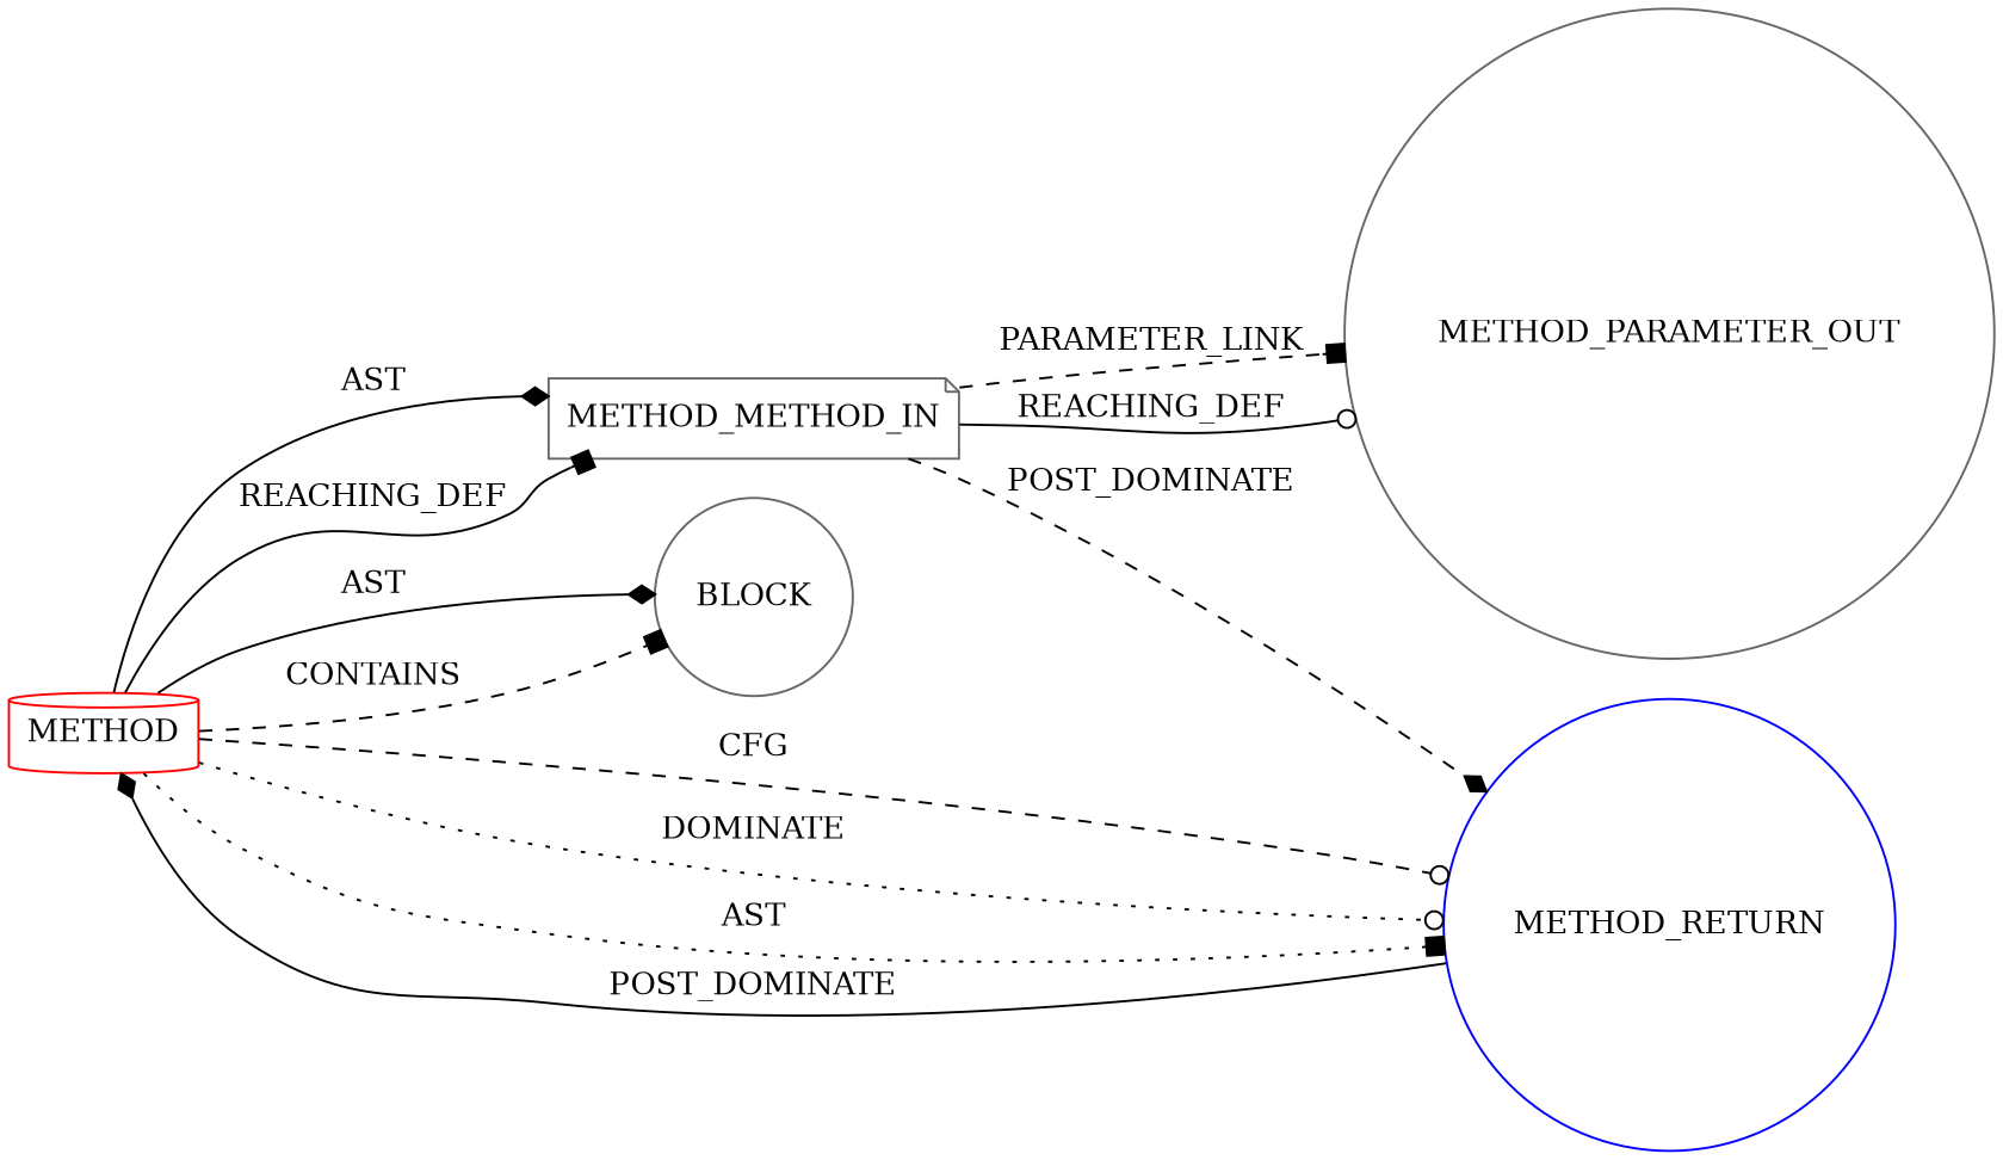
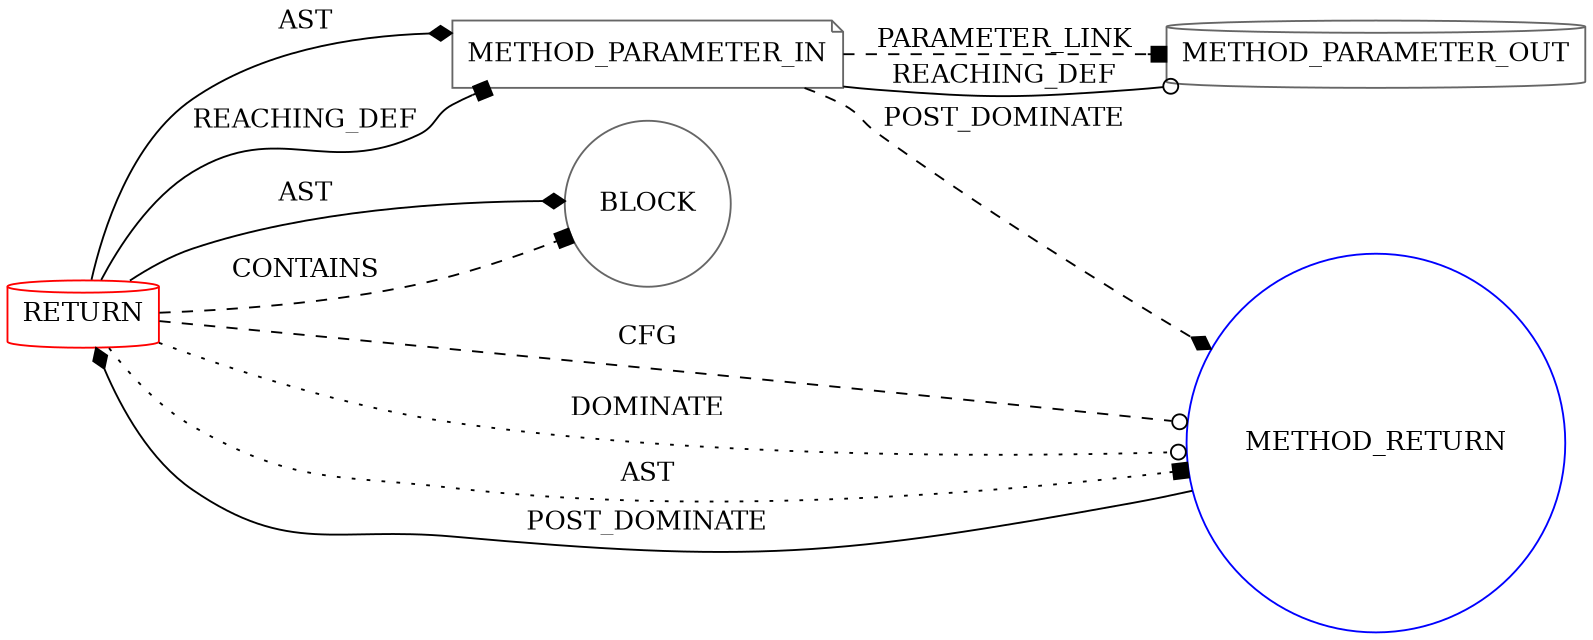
  digraph {
    rankdir=LR
    node [CODE="<empty>" ORDER=1 color=gray40 shape=cylinder EVALUATION_STRATEGY=BY_VALUE TYPE_FULL_NAME=ANY]
    edge [arrowhead=diamond style=solid]
-   n1 [AST_PARENT_FULL_NAME="<global>" AST_PARENT_TYPE=NAMESPACE_BLOCK FILENAME="<empty>" FULL_NAME=alloc_page IS_EXTERNAL=true NAME=alloc_page ORDER=0 color=red label=METHOD EVALUATION_STRATEGY="" TYPE_FULL_NAME=""]
-   n2 [CODE=p1 INDEX=1 IS_VARIADIC=false NAME=p1 label=METHOD_METHOD_IN shape=note]
+   n1 [AST_PARENT_FULL_NAME="<global>" AST_PARENT_TYPE=NAMESPACE_BLOCK FILENAME="<empty>" FULL_NAME=alloc_page IS_EXTERNAL=true NAME=alloc_page ORDER=0 color=red label=RETURN EVALUATION_STRATEGY="" TYPE_FULL_NAME=""]
+   n2 [CODE=p1 INDEX=1 IS_VARIADIC=false NAME=p1 label=METHOD_PARAMETER_IN shape=note]
    n3 [ARGUMENT_INDEX=1 label=BLOCK shape=circle EVALUATION_STRATEGY=""]
    n4 [CODE=RET ORDER=2 color=blue label=METHOD_RETURN shape=circle]
-   n5 [CODE=p1 INDEX=1 IS_VARIADIC=false NAME=p1 label=METHOD_PARAMETER_OUT shape=circle]
+   n5 [CODE=p1 INDEX=1 IS_VARIADIC=false NAME=p1 label=METHOD_PARAMETER_OUT]
    n1 -> n2 [label=AST]
    n1 -> n2 [arrowhead=box label=REACHING_DEF]
    n1 -> n3 [label=AST]
    n1 -> n3 [arrowhead=box label=CONTAINS style=dashed]
    n1 -> n4 [arrowhead=odot label=CFG style=dashed]
    n1 -> n4 [arrowhead=odot label=DOMINATE style=dotted]
    n1 -> n4 [arrowhead=box label=AST style=dotted]
    n2 -> n4 [VARIABLE=p1 label=POST_DOMINATE style=dashed]
    n2 -> n5 [arrowhead=box label=PARAMETER_LINK style=dashed]
    n2 -> n5 [VARIABLE=p1 arrowhead=odot label=REACHING_DEF]
    n4 -> n1 [label=POST_DOMINATE]
  }
